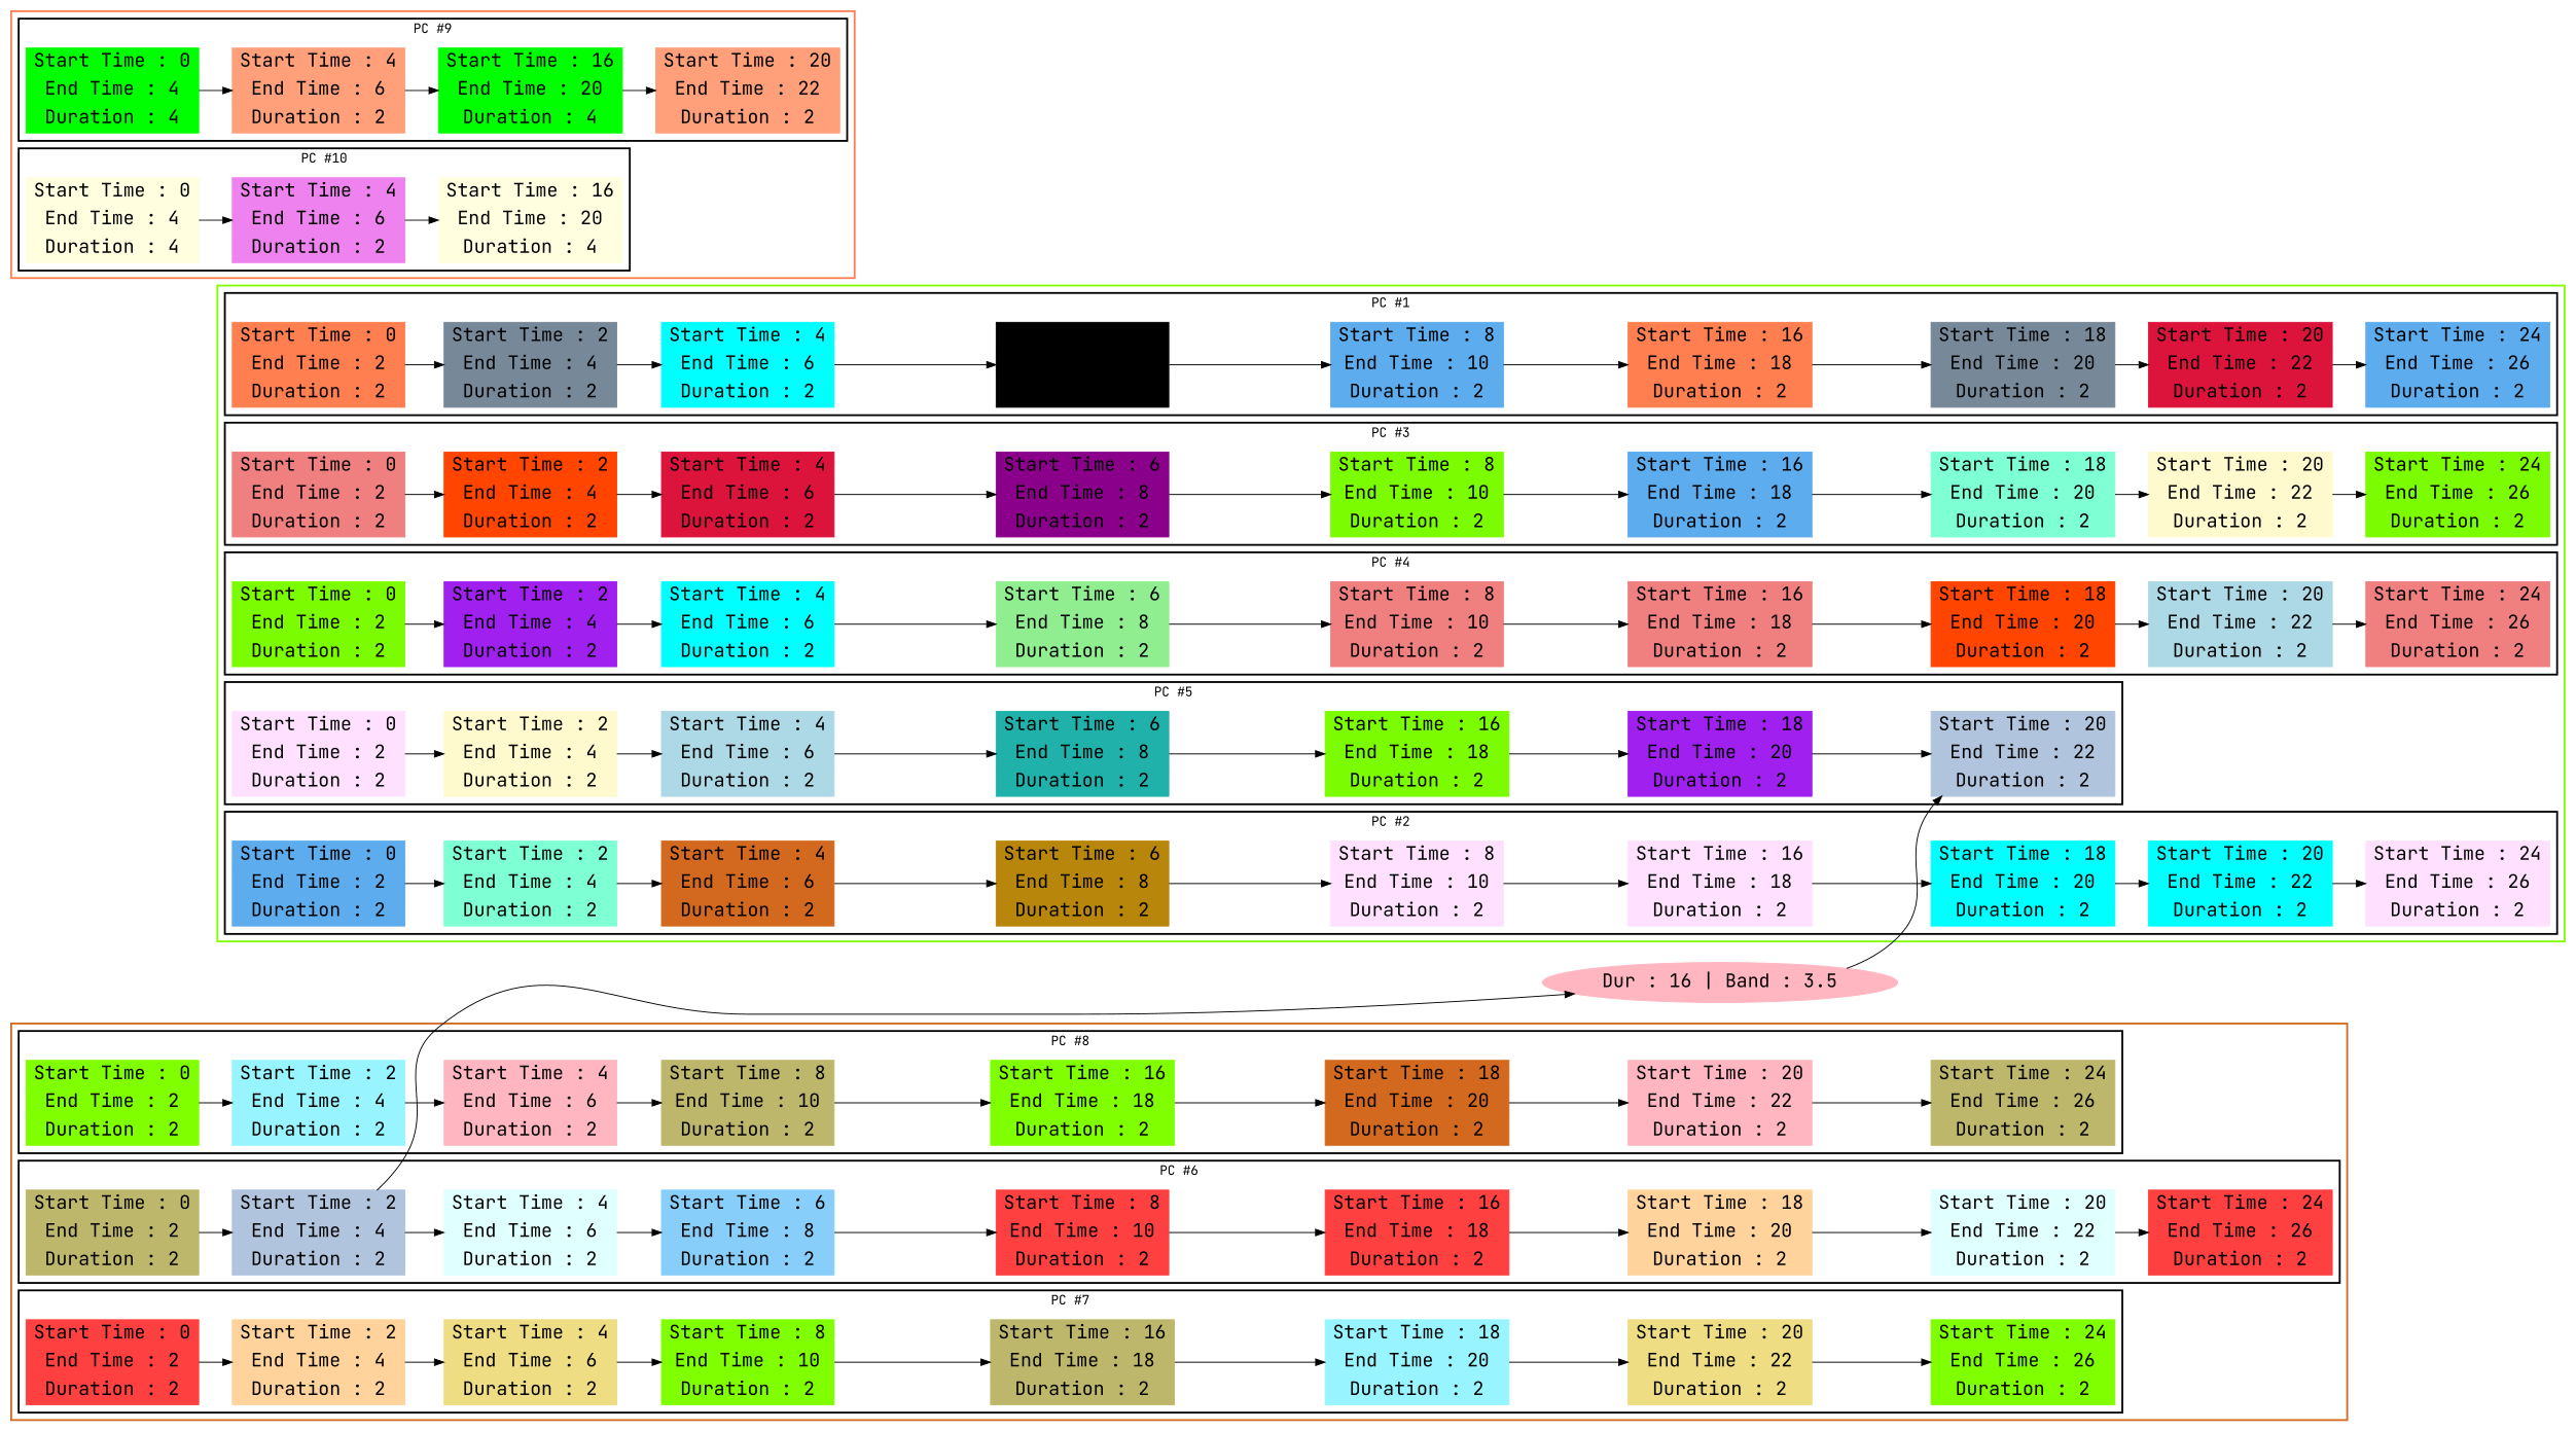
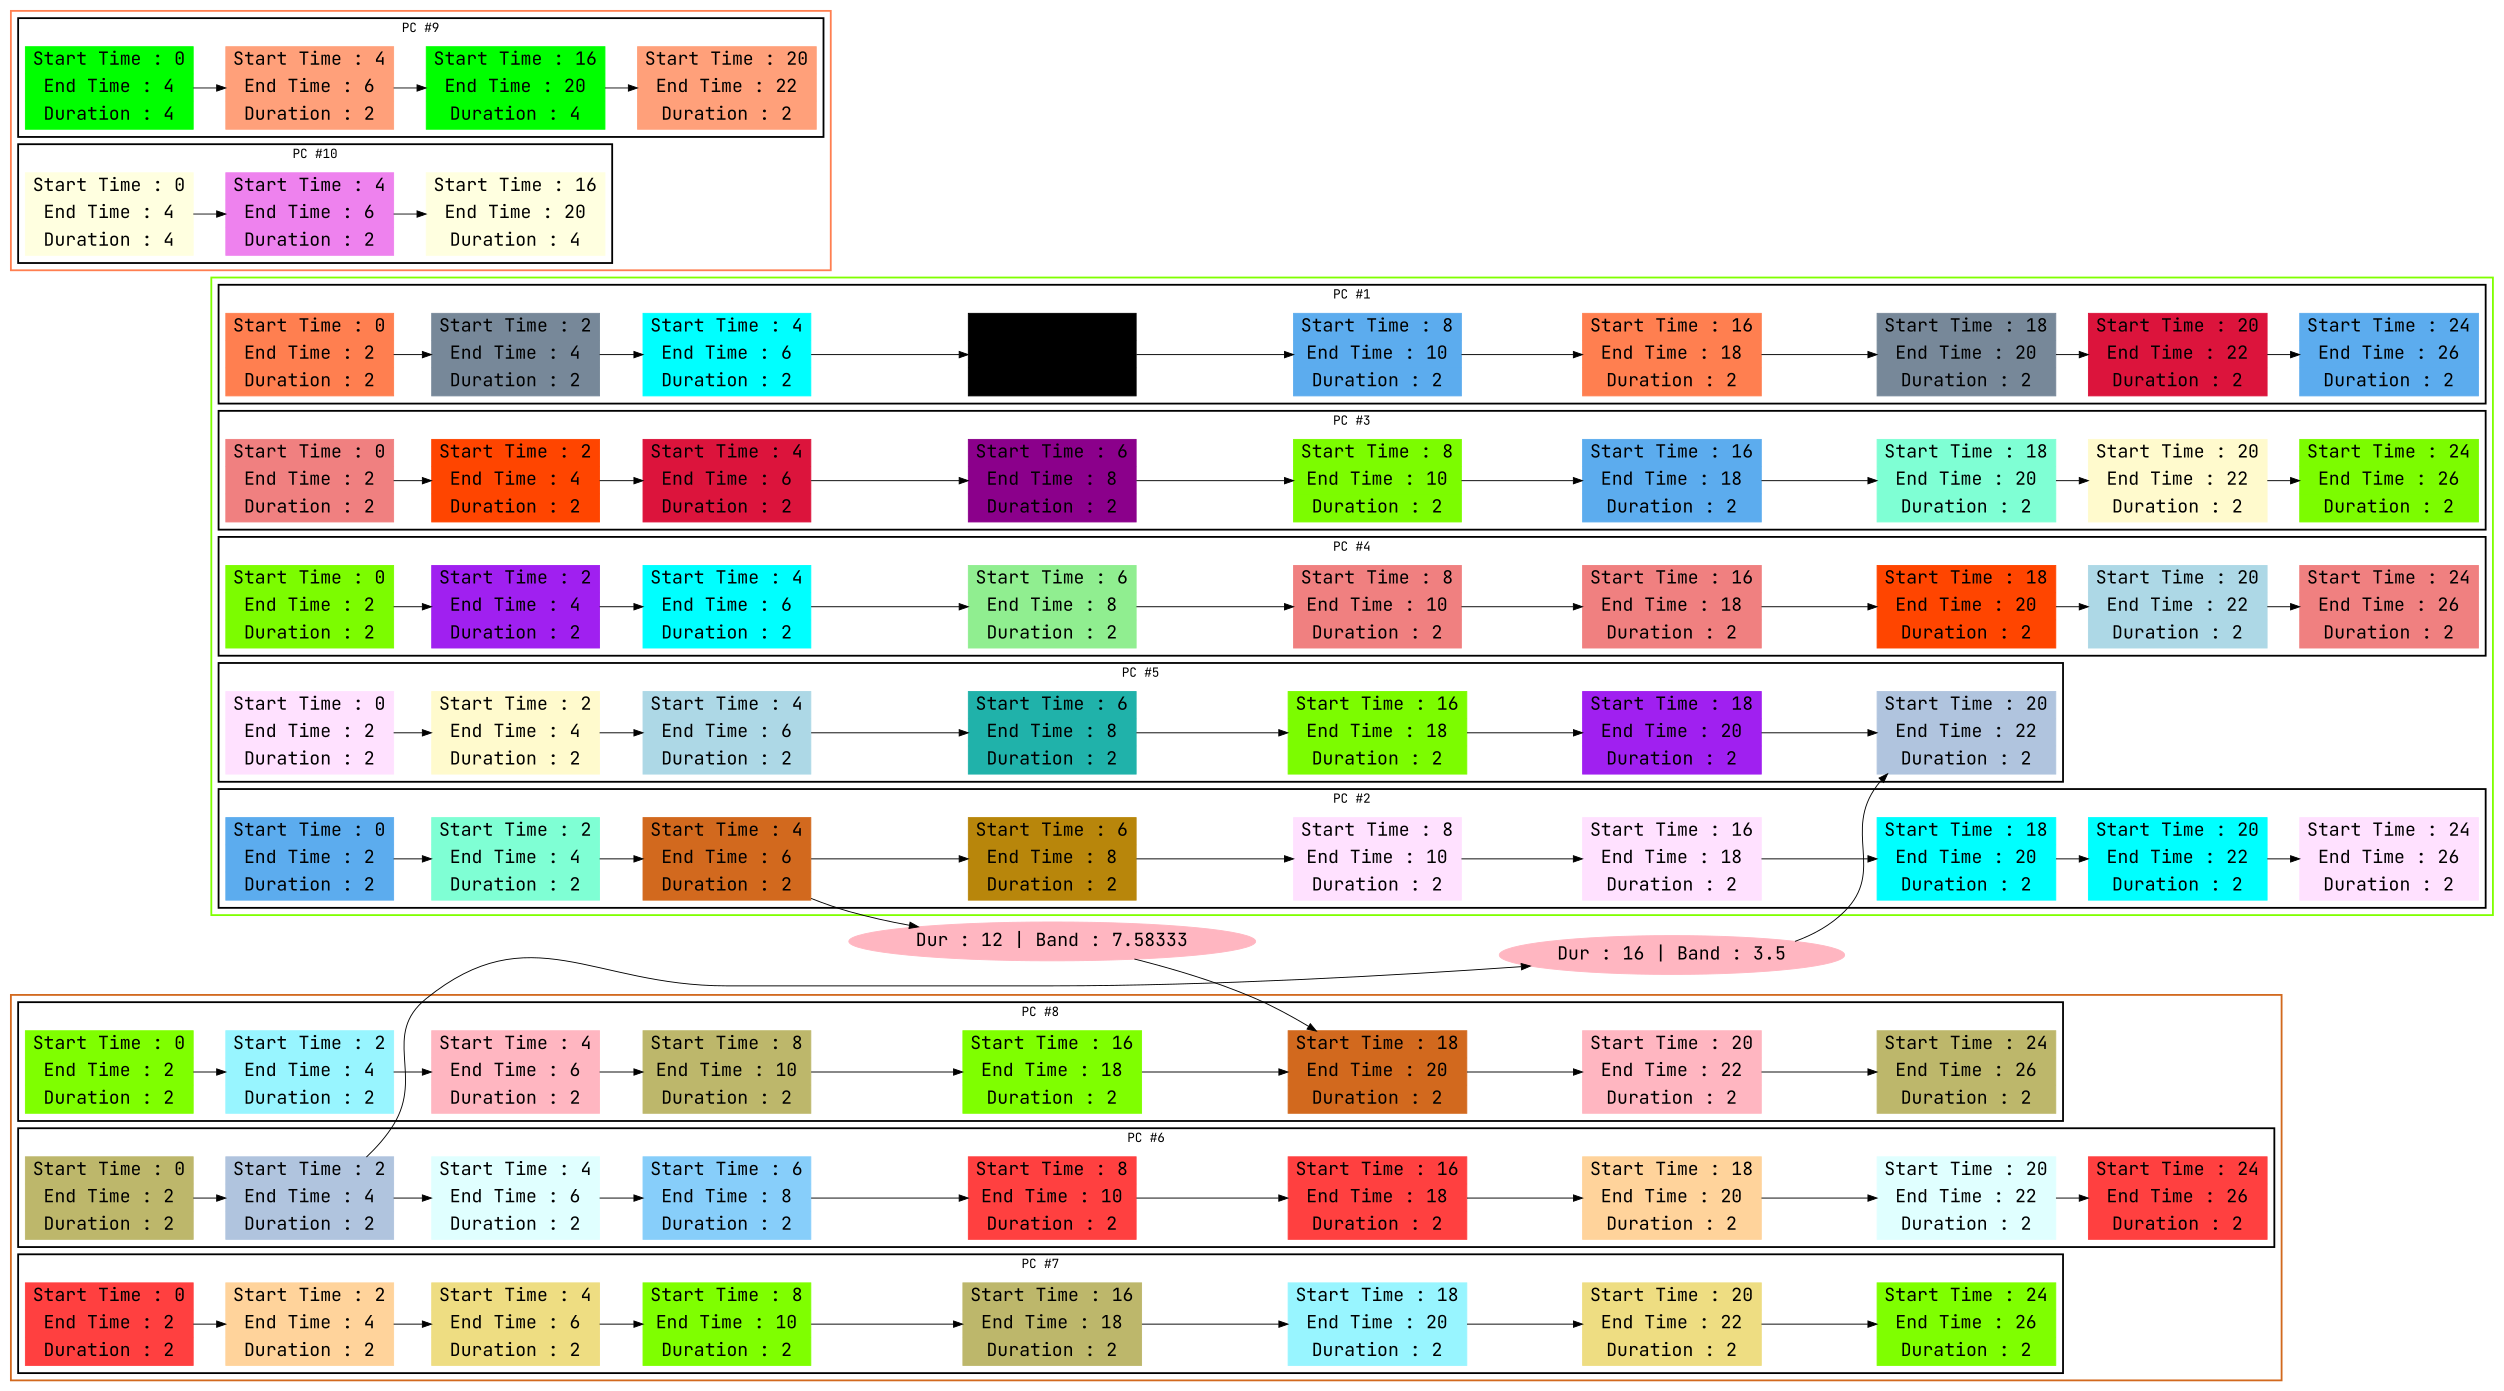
  digraph {
    fontname="JetBrains Mono"
    rankdir=LR
    node [color=steelblue2 fontname="JetBrains Mono" fontsize=20 shape=record style=filled]
    edge [fontname="JetBrains Mono"]
    n1 [color=coral label="Start Time : 0 | End Time : 2 | Duration : 2"]
    n2 [color=lightslategray label="Start Time : 2 | End Time : 4 | Duration : 2"]
    n3 [color=aqua label="Start Time : 4 | End Time : 6 | Duration : 2"]
    n4 [color=cornflower label="Start Time : 6 | End Time : 8 | Duration : 2"]
    n5 [label="Start Time : 8 | End Time : 10 | Duration : 2"]
    n6 [color=coral label="Start Time : 16 | End Time : 18 | Duration : 2"]
    n7 [color=lightslategray label="Start Time : 18 | End Time : 20 | Duration : 2"]
    n8 [color=crimson label="Start Time : 20 | End Time : 22 | Duration : 2"]
    n9 [label="Start Time : 24 | End Time : 26 | Duration : 2"]
    n10 [label="Start Time : 0 | End Time : 2 | Duration : 2"]
    n11 [color=aquamarine label="Start Time : 2 | End Time : 4 | Duration : 2"]
    n12 [color=chocolate label="Start Time : 4 | End Time : 6 | Duration : 2"]
    n13 [color=darkgoldenrod label="Start Time : 6 | End Time : 8 | Duration : 2"]
    n14 [color=thistle1 label="Start Time : 8 | End Time : 10 | Duration : 2"]
    n15 [color=thistle1 label="Start Time : 16 | End Time : 18 | Duration : 2"]
    n16 [color=aqua label="Start Time : 18 | End Time : 20 | Duration : 2"]
    n17 [color=cyan label="Start Time : 20 | End Time : 22 | Duration : 2"]
    n18 [color=thistle1 label="Start Time : 24 | End Time : 26 | Duration : 2"]
    n19 [color=lightcoral label="Start Time : 0 | End Time : 2 | Duration : 2"]
    n20 [color=orangered1 label="Start Time : 2 | End Time : 4 | Duration : 2"]
    n21 [color=crimson label="Start Time : 4 | End Time : 6 | Duration : 2"]
    n22 [color=darkmagenta label="Start Time : 6 | End Time : 8 | Duration : 2"]
    n23 [color=lawngreen label="Start Time : 8 | End Time : 10 | Duration : 2"]
    n24 [label="Start Time : 16 | End Time : 18 | Duration : 2"]
    n25 [color=aquamarine label="Start Time : 18 | End Time : 20 | Duration : 2"]
    n26 [color=lemonchiffon label="Start Time : 20 | End Time : 22 | Duration : 2"]
    n27 [color=lawngreen label="Start Time : 24 | End Time : 26 | Duration : 2"]
    n28 [color=lawngreen label="Start Time : 0 | End Time : 2 | Duration : 2"]
    n29 [color=x11purple label="Start Time : 2 | End Time : 4 | Duration : 2"]
    n30 [color=cyan label="Start Time : 4 | End Time : 6 | Duration : 2"]
    n31 [color=lightgreen label="Start Time : 6 | End Time : 8 | Duration : 2"]
    n32 [color=lightcoral label="Start Time : 8 | End Time : 10 | Duration : 2"]
    n33 [color=lightcoral label="Start Time : 16 | End Time : 18 | Duration : 2"]
    n34 [color=orangered1 label="Start Time : 18 | End Time : 20 | Duration : 2"]
    n35 [color=lightblue label="Start Time : 20 | End Time : 22 | Duration : 2"]
    n36 [color=lightcoral label="Start Time : 24 | End Time : 26 | Duration : 2"]
    n37 [color=thistle1 label="Start Time : 0 | End Time : 2 | Duration : 2"]
    n38 [color=lemonchiffon label="Start Time : 2 | End Time : 4 | Duration : 2"]
    n39 [color=lightblue label="Start Time : 4 | End Time : 6 | Duration : 2"]
    n40 [color=lightseagreen label="Start Time : 6 | End Time : 8 | Duration : 2"]
    n41 [color=lawngreen label="Start Time : 16 | End Time : 18 | Duration : 2"]
    n42 [color=x11purple label="Start Time : 18 | End Time : 20 | Duration : 2"]
    n43 [color=lightsteelblue label="Start Time : 20 | End Time : 22 | Duration : 2"]
    n44 [color=chartreuse label="Start Time : 0 | End Time : 2 | Duration : 2"]
    n45 [color=cadetblue1 label="Start Time : 2 | End Time : 4 | Duration : 2"]
    n46 [color=lightpink label="Start Time : 4 | End Time : 6 | Duration : 2"]
    n47 [color=darkkhaki label="Start Time : 8 | End Time : 10 | Duration : 2"]
    n48 [color=chartreuse label="Start Time : 16 | End Time : 18 | Duration : 2"]
    n49 [color=chocolate label="Start Time : 18 | End Time : 20 | Duration : 2"]
    n50 [color=lightpink label="Start Time : 20 | End Time : 22 | Duration : 2"]
    n51 [color=darkkhaki label="Start Time : 24 | End Time : 26 | Duration : 2"]
    n52 [color=darkkhaki label="Start Time : 0 | End Time : 2 | Duration : 2"]
    n53 [color=lightsteelblue label="Start Time : 2 | End Time : 4 | Duration : 2"]
    n54 [color=lightcyan label="Start Time : 4 | End Time : 6 | Duration : 2"]
    n55 [color=lightskyblue label="Start Time : 6 | End Time : 8 | Duration : 2"]
    n56 [color=brown1 label="Start Time : 8 | End Time : 10 | Duration : 2"]
    n57 [color=brown1 label="Start Time : 16 | End Time : 18 | Duration : 2"]
    n58 [color=burlywood1 label="Start Time : 18 | End Time : 20 | Duration : 2"]
    n59 [color=lightcyan label="Start Time : 20 | End Time : 22 | Duration : 2"]
    n60 [color=brown1 label="Start Time : 24 | End Time : 26 | Duration : 2"]
    n61 [color=brown1 label="Start Time : 0 | End Time : 2 | Duration : 2"]
    n62 [color=burlywood1 label="Start Time : 2 | End Time : 4 | Duration : 2"]
    n63 [color=lightgoldenrod label="Start Time : 4 | End Time : 6 | Duration : 2"]
    n64 [color=chartreuse label="Start Time : 8 | End Time : 10 | Duration : 2"]
    n65 [color=darkkhaki label="Start Time : 16 | End Time : 18 | Duration : 2"]
    n66 [color=cadetblue1 label="Start Time : 18 | End Time : 20 | Duration : 2"]
    n67 [color=lightgoldenrod label="Start Time : 20 | End Time : 22 | Duration : 2"]
    n68 [color=chartreuse label="Start Time : 24 | End Time : 26 | Duration : 2"]
    n69 [color=lime label="Start Time : 0 | End Time : 4 | Duration : 4"]
    n70 [color=lightsalmon label="Start Time : 4 | End Time : 6 | Duration : 2"]
    n71 [color=lime label="Start Time : 16 | End Time : 20 | Duration : 4"]
    n72 [color=lightsalmon label="Start Time : 20 | End Time : 22 | Duration : 2"]
    n73 [color=lightyellow label="Start Time : 0 | End Time : 4 | Duration : 4"]
    n74 [color=violet label="Start Time : 4 | End Time : 6 | Duration : 2"]
    n75 [color=lightyellow label="Start Time : 16 | End Time : 20 | Duration : 4"]
+   n76 [color=lightpink label="Dur : 12 | Band : 7.58333" shape=ellipse]
    n77 [color=lightpink label="Dur : 16 | Band : 3.5" shape=ellipse]
    subgraph cluster_1 {
      color=chartreuse
      style=bold
      subgraph cluster_2 {
        color=black
        label="PC #1"
        style=bold
        n1
        n2
        n3
        n4
        n5
        n6
        n7
        n8
        n9
      }
      subgraph cluster_3 {
        color=black
        label="PC #2"
        style=bold
        n10
        n11
        n12
        n13
        n14
        n15
        n16
        n17
        n18
      }
      subgraph cluster_4 {
        color=black
        label="PC #3"
        style=bold
        n19
        n20
        n21
        n22
        n23
        n24
        n25
        n26
        n27
      }
      subgraph cluster_5 {
        color=black
        label="PC #4"
        style=bold
        n28
        n29
        n30
        n31
        n32
        n33
        n34
        n35
        n36
      }
      subgraph cluster_6 {
        color=black
        label="PC #5"
        style=bold
        n37
        n38
        n39
        n40
        n41
        n42
        n43
      }
    }
    subgraph cluster_7 {
      color=chocolate
      style=bold
      subgraph cluster_8 {
        color=black
        label="PC #8"
        style=bold
        n44
        n45
        n46
        n47
        n48
        n49
        n50
        n51
      }
      subgraph cluster_9 {
        color=black
        label="PC #6"
        style=bold
        n52
        n53
        n54
        n55
        n56
        n57
        n58
        n59
        n60
      }
      subgraph cluster_10 {
        color=black
        label="PC #7"
        style=bold
        n61
        n62
        n63
        n64
        n65
        n66
        n67
        n68
      }
    }
    subgraph cluster_11 {
      color=coral
      style=bold
      subgraph cluster_12 {
        color=black
        label="PC #9"
        style=bold
        n69
        n70
        n71
        n72
      }
      subgraph cluster_13 {
        color=black
        label="PC #10"
        style=bold
        n73
        n74
        n75
      }
    }
    n1 -> n2
    n2 -> n3
    n3 -> n4
    n4 -> n5
    n5 -> n6
    n6 -> n7
    n7 -> n8
    n8 -> n9
    n10 -> n11
    n11 -> n12
    n12 -> n13
+   n12 -> n76
    n13 -> n14
    n14 -> n15
    n15 -> n16
    n16 -> n17
    n17 -> n18
    n19 -> n20
    n20 -> n21
    n21 -> n22
    n22 -> n23
    n23 -> n24
    n24 -> n25
    n25 -> n26
    n26 -> n27
    n28 -> n29
    n29 -> n30
    n30 -> n31
    n31 -> n32
    n32 -> n33
    n33 -> n34
    n34 -> n35
    n35 -> n36
    n37 -> n38
    n38 -> n39
    n39 -> n40
    n40 -> n41
    n41 -> n42
    n42 -> n43
    n44 -> n45
    n45 -> n46
    n46 -> n47
    n47 -> n48
    n48 -> n49
    n49 -> n50
    n50 -> n51
    n52 -> n53
    n53 -> n54
    n53 -> n77
    n54 -> n55
    n55 -> n56
    n56 -> n57
    n57 -> n58
    n58 -> n59
    n59 -> n60
    n61 -> n62
    n62 -> n63
    n63 -> n64
    n64 -> n65
    n65 -> n66
    n66 -> n67
    n67 -> n68
    n69 -> n70
    n70 -> n71
    n71 -> n72
    n73 -> n74
    n74 -> n75
+   n76 -> n49
    n77 -> n43
  }
